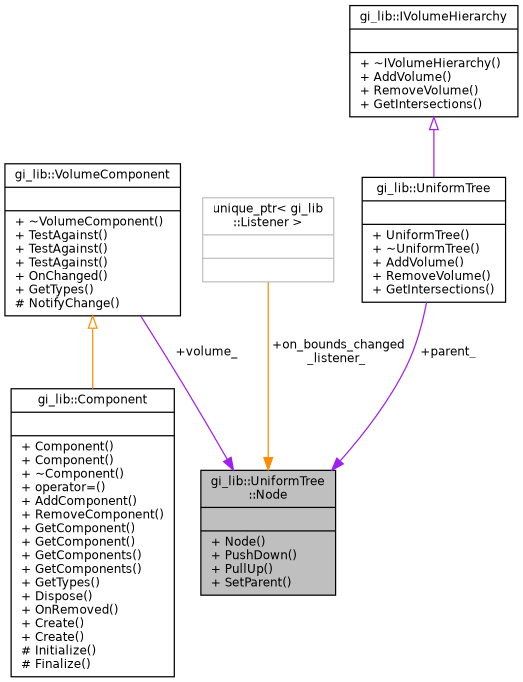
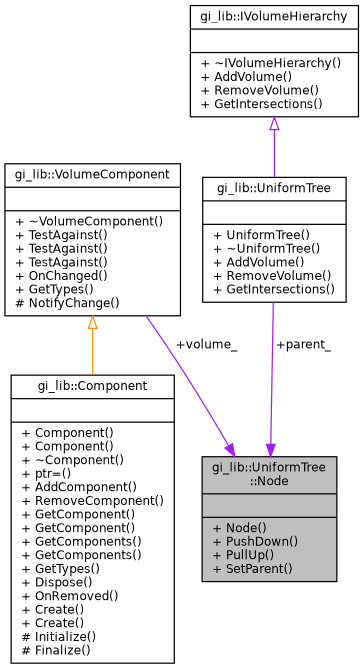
  digraph {
    node [color=black fillcolor=white fontname=Helvetica fontsize=10 shape=record style=filled]
    edge [arrowhead=normal color=purple fontname=Helvetica fontsize=10 labelfontname=Helvetica labelfontsize=10 style=solid]
    n1 [fillcolor=grey75 fontcolor=black height=0.2 label="{gi_lib::UniformTree\l::Node\n||+ Node()\l+ PushDown()\l+ PullUp()\l+ SetParent()\l}" width=0.4]
    n2 [height=0.2 label="{gi_lib::VolumeComponent\n||+ ~VolumeComponent()\l+ TestAgainst()\l+ TestAgainst()\l+ TestAgainst()\l+ OnChanged()\l+ GetTypes()\l# NotifyChange()\l}" width=0.4]
-   n3 [height=0.2 label="{gi_lib::Component\n||+ Component()\l+ Component()\l+ ~Component()\l+ operator=()\l+ AddComponent()\l+ RemoveComponent()\l+ GetComponent()\l+ GetComponent()\l+ GetComponents()\l+ GetComponents()\l+ GetTypes()\l+ Dispose()\l+ OnRemoved()\l+ Create()\l+ Create()\l# Initialize()\l# Finalize()\l}" width=0.4]
-   n4 [color=grey75 height=0.2 label="{unique_ptr\< gi_lib\l::Listener \>\n||}" width=0.4]
+   n3 [height=0.2 label="{gi_lib::Component\n||+ Component()\l+ Component()\l+ ~Component()\l+ ptr=()\l+ AddComponent()\l+ RemoveComponent()\l+ GetComponent()\l+ GetComponent()\l+ GetComponents()\l+ GetComponents()\l+ GetTypes()\l+ Dispose()\l+ OnRemoved()\l+ Create()\l+ Create()\l# Initialize()\l# Finalize()\l}" width=0.4]
    n5 [height=0.2 label="{gi_lib::UniformTree\n||+ UniformTree()\l+ ~UniformTree()\l+ AddVolume()\l+ RemoveVolume()\l+ GetIntersections()\l}" width=0.4]
    n6 [height=0.2 label="{gi_lib::IVolumeHierarchy\n||+ ~IVolumeHierarchy()\l+ AddVolume()\l+ RemoveVolume()\l+ GetIntersections()\l}" width=0.4]
    n2 -> n1 [label=" +volume_"]
    n2 -> n3 [arrowtail=onormal color=darkorange dir=back arrowhead=""]
-   n4 -> n1 [color=darkorange label=" +on_bounds_changed\l_listener_"]
    n5 -> n1 [label=" +parent_"]
    n6 -> n5 [arrowtail=onormal dir=back arrowhead=""]
  }
